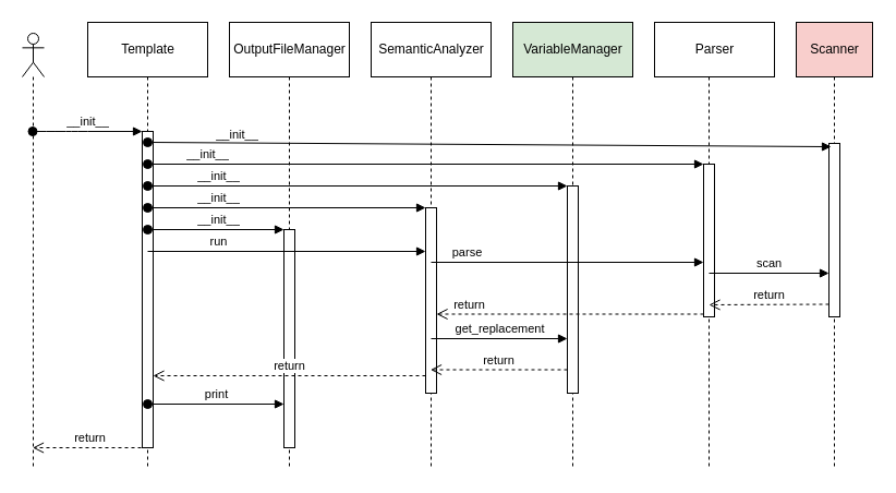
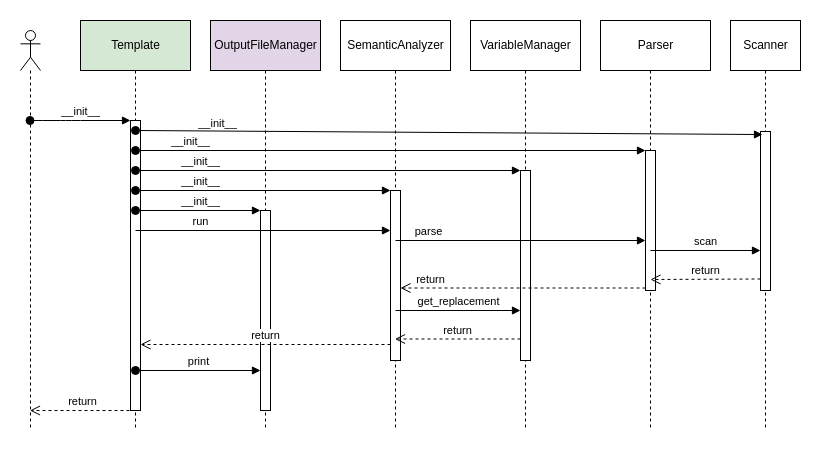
  <mxCell id="0" />
  <mxCell id="1" parent="0" />
  <mxCell id="2" value="" style="shape=umlLifeline;participant=umlEntity;perimeter=lifelinePerimeter;whiteSpace=wrap;html=1;container=1;collapsible=0;recursiveResize=0;verticalAlign=top;spacingTop=36;labelBackgroundColor=#ffffff;outlineConnect=0;" vertex="1" parent="1"><mxGeometry x="630" y="30" width="40" height="400" as="geometry" /></mxCell>
  <mxCell id="3" value="" style="html=1;points=[];perimeter=orthogonalPerimeter;" vertex="1" parent="2"><mxGeometry x="15" y="210" width="10" height="50" as="geometry" /></mxCell>
  <mxCell id="4" value="" style="html=1;points=[];perimeter=orthogonalPerimeter;" vertex="1" parent="2"><mxGeometry x="15" y="120" width="10" height="140" as="geometry" /></mxCell>
  <mxCell id="5" value="" style="shape=umlLifeline;participant=umlEntity;perimeter=lifelinePerimeter;whiteSpace=wrap;html=1;container=1;collapsible=0;recursiveResize=0;verticalAlign=top;spacingTop=36;labelBackgroundColor=#ffffff;outlineConnect=0;" vertex="1" parent="1"><mxGeometry x="745" y="30" width="40" height="400" as="geometry" /></mxCell>
  <mxCell id="6" value="" style="html=1;points=[];perimeter=orthogonalPerimeter;" vertex="1" parent="5"><mxGeometry x="15" y="220" width="10" height="30" as="geometry" /></mxCell>
  <mxCell id="7" value="" style="html=1;points=[];perimeter=orthogonalPerimeter;" vertex="1" parent="5"><mxGeometry x="15" y="101" width="10" height="159" as="geometry" /></mxCell>
  <mxCell id="8" value="" style="shape=umlLifeline;participant=umlEntity;perimeter=lifelinePerimeter;whiteSpace=wrap;html=1;container=1;collapsible=0;recursiveResize=0;verticalAlign=top;spacingTop=36;labelBackgroundColor=#ffffff;outlineConnect=0;" vertex="1" parent="1"><mxGeometry x="505" y="30" width="40" height="400" as="geometry" /></mxCell>
  <mxCell id="9" value="" style="html=1;points=[];perimeter=orthogonalPerimeter;" vertex="1" parent="8"><mxGeometry x="15" y="280" width="10" height="30" as="geometry" /></mxCell>
  <mxCell id="10" value="" style="html=1;points=[];perimeter=orthogonalPerimeter;" vertex="1" parent="8"><mxGeometry x="15" y="140" width="10" height="190" as="geometry" /></mxCell>
  <mxCell id="11" value="" style="shape=umlLifeline;participant=umlEntity;perimeter=lifelinePerimeter;whiteSpace=wrap;html=1;container=1;collapsible=0;recursiveResize=0;verticalAlign=top;spacingTop=36;labelBackgroundColor=#ffffff;outlineConnect=0;" vertex="1" parent="1"><mxGeometry x="375" y="30" width="40" height="400" as="geometry" /></mxCell>
  <mxCell id="12" value="" style="html=1;points=[];perimeter=orthogonalPerimeter;" vertex="1" parent="11"><mxGeometry x="15" y="200" width="10" height="120" as="geometry" /></mxCell>
  <mxCell id="13" value="" style="html=1;points=[];perimeter=orthogonalPerimeter;" vertex="1" parent="11"><mxGeometry x="15" y="160" width="10" height="170" as="geometry" /></mxCell>
  <mxCell id="14" value="" style="shape=umlLifeline;participant=umlEntity;perimeter=lifelinePerimeter;whiteSpace=wrap;html=1;container=1;collapsible=0;recursiveResize=0;verticalAlign=top;spacingTop=36;labelBackgroundColor=#ffffff;outlineConnect=0;" vertex="1" parent="1"><mxGeometry x="245" y="30" width="40" height="400" as="geometry" /></mxCell>
  <mxCell id="15" value="" style="html=1;points=[];perimeter=orthogonalPerimeter;" vertex="1" parent="14"><mxGeometry x="15" y="180" width="10" height="200" as="geometry" /></mxCell>
  <mxCell id="16" value="" style="shape=umlLifeline;participant=umlEntity;perimeter=lifelinePerimeter;whiteSpace=wrap;html=1;container=1;collapsible=0;recursiveResize=0;verticalAlign=top;spacingTop=36;labelBackgroundColor=#ffffff;outlineConnect=0;" vertex="1" parent="1"><mxGeometry x="115" y="30" width="40" height="400" as="geometry" /></mxCell>
  <mxCell id="17" value="" style="html=1;points=[];perimeter=orthogonalPerimeter;" vertex="1" parent="16"><mxGeometry x="15" y="90" width="10" height="290" as="geometry" /></mxCell>
- <mxCell id="18" value="Template" style="html=1;" vertex="1" parent="1"><mxGeometry x="80" y="20" width="110" height="50" as="geometry" /></mxCell>
- <mxCell id="19" value="OutputFileManager" style="html=1;" vertex="1" parent="1"><mxGeometry x="210" y="20" width="110" height="50" as="geometry" /></mxCell>
+ <mxCell id="18" value="Template" style="html=1;fillColor=#d5e8d4;" vertex="1" parent="1"><mxGeometry x="80" y="20" width="110" height="50" as="geometry" /></mxCell>
+ <mxCell id="19" value="OutputFileManager" style="html=1;fillColor=#e1d5e7;" vertex="1" parent="1"><mxGeometry x="210" y="20" width="110" height="50" as="geometry" /></mxCell>
  <mxCell id="20" value="SemanticAnalyzer" style="html=1;" vertex="1" parent="1"><mxGeometry x="340" y="20" width="110" height="50" as="geometry" /></mxCell>
- <mxCell id="21" value="VariableManager" style="html=1;fillColor=#d5e8d4;" vertex="1" parent="1"><mxGeometry x="470" y="20" width="110" height="50" as="geometry" /></mxCell>
- <mxCell id="22" value="Scanner" style="html=1;fillColor=#f8cecc;" vertex="1" parent="1"><mxGeometry x="730" y="20" width="70" height="50" as="geometry" /></mxCell>
+ <mxCell id="21" value="VariableManager" style="html=1;" vertex="1" parent="1"><mxGeometry x="470" y="20" width="110" height="50" as="geometry" /></mxCell>
+ <mxCell id="22" value="Scanner" style="html=1;" vertex="1" parent="1"><mxGeometry x="730" y="20" width="70" height="50" as="geometry" /></mxCell>
  <mxCell id="23" value="Parser" style="html=1;" vertex="1" parent="1"><mxGeometry x="600" y="20" width="110" height="50" as="geometry" /></mxCell>
  <mxCell id="24" value="" style="shape=umlLifeline;participant=umlActor;perimeter=lifelinePerimeter;whiteSpace=wrap;html=1;container=1;collapsible=0;recursiveResize=0;verticalAlign=top;spacingTop=36;labelBackgroundColor=#ffffff;outlineConnect=0;" vertex="1" parent="1"><mxGeometry x="20" y="30" width="20" height="400" as="geometry" /></mxCell>
  <mxCell id="25" value="&lt;div&gt;__init__&lt;/div&gt;" style="html=1;verticalAlign=bottom;startArrow=oval;endArrow=block;startSize=8;" edge="1" target="17" parent="1" source="24"><mxGeometry relative="1" as="geometry"><mxPoint x="70" y="110" as="sourcePoint" /><Array as="points"><mxPoint x="50" y="120" /><mxPoint x="70" y="120" /></Array></mxGeometry></mxCell>
  <mxCell id="26" value="__init__" style="html=1;verticalAlign=bottom;startArrow=oval;endArrow=block;startSize=8;entryX=0.2;entryY=0.019;entryDx=0;entryDy=0;entryPerimeter=0;" edge="1" target="7" parent="1"><mxGeometry x="-0.737" y="-1" relative="1" as="geometry"><mxPoint x="135" y="130" as="sourcePoint" /><mxPoint x="720" y="131" as="targetPoint" /><mxPoint as="offset" /></mxGeometry></mxCell>
  <mxCell id="27" value="__init__" style="html=1;verticalAlign=bottom;startArrow=oval;endArrow=block;startSize=8;" edge="1" target="4" parent="1"><mxGeometry x="-0.783" relative="1" as="geometry"><mxPoint x="135" y="150" as="sourcePoint" /><mxPoint as="offset" /></mxGeometry></mxCell>
  <mxCell id="28" value="__init__" style="html=1;verticalAlign=bottom;startArrow=oval;endArrow=block;startSize=8;" edge="1" parent="1"><mxGeometry x="-0.662" relative="1" as="geometry"><mxPoint x="135" y="170" as="sourcePoint" /><mxPoint x="520" y="170" as="targetPoint" /><mxPoint as="offset" /></mxGeometry></mxCell>
  <mxCell id="29" value="__init__" style="html=1;verticalAlign=bottom;startArrow=oval;endArrow=block;startSize=8;" edge="1" target="13" parent="1"><mxGeometry x="-0.49" relative="1" as="geometry"><mxPoint x="135" y="190" as="sourcePoint" /><mxPoint as="offset" /></mxGeometry></mxCell>
  <mxCell id="30" value="__init__" style="html=1;verticalAlign=bottom;startArrow=oval;endArrow=block;startSize=8;" edge="1" target="15" parent="1"><mxGeometry x="0.04" relative="1" as="geometry"><mxPoint x="135" y="210" as="sourcePoint" /><mxPoint as="offset" /></mxGeometry></mxCell>
  <mxCell id="31" value="run" style="html=1;verticalAlign=bottom;endArrow=block;entryX=0;entryY=0;" edge="1" target="12" parent="1"><mxGeometry x="-0.49" relative="1" as="geometry"><mxPoint x="135" y="230" as="sourcePoint" /><mxPoint as="offset" /></mxGeometry></mxCell>
  <mxCell id="32" value="return" style="html=1;verticalAlign=bottom;endArrow=open;dashed=1;endSize=8;exitX=0;exitY=0.95;" edge="1" source="12" parent="1" target="17"><mxGeometry relative="1" as="geometry"><mxPoint x="135" y="306" as="targetPoint" /><Array as="points" /></mxGeometry></mxCell>
  <mxCell id="33" value="parse" style="html=1;verticalAlign=bottom;endArrow=block;entryX=0;entryY=0;" edge="1" target="3" parent="1"><mxGeometry x="-0.735" relative="1" as="geometry"><mxPoint x="395" y="240" as="sourcePoint" /><mxPoint as="offset" /></mxGeometry></mxCell>
  <mxCell id="34" value="return" style="html=1;verticalAlign=bottom;endArrow=open;dashed=1;endSize=8;exitX=0;exitY=0.95;" edge="1" source="3" parent="1" target="13"><mxGeometry x="0.755" relative="1" as="geometry"><mxPoint x="395" y="316" as="targetPoint" /><mxPoint as="offset" /></mxGeometry></mxCell>
  <mxCell id="35" value="scan" style="html=1;verticalAlign=bottom;endArrow=block;entryX=0;entryY=0;" edge="1" target="6" parent="1"><mxGeometry relative="1" as="geometry"><mxPoint x="650" y="250" as="sourcePoint" /></mxGeometry></mxCell>
  <mxCell id="36" value="return" style="html=1;verticalAlign=bottom;endArrow=open;dashed=1;endSize=8;exitX=0;exitY=0.95;" edge="1" source="6" parent="1"><mxGeometry relative="1" as="geometry"><mxPoint x="650" y="279" as="targetPoint" /></mxGeometry></mxCell>
  <mxCell id="37" value="get_replacement" style="html=1;verticalAlign=bottom;endArrow=block;entryX=0;entryY=0;" edge="1" target="9" parent="1"><mxGeometry relative="1" as="geometry"><mxPoint x="395" y="310" as="sourcePoint" /></mxGeometry></mxCell>
  <mxCell id="38" value="return" style="html=1;verticalAlign=bottom;endArrow=open;dashed=1;endSize=8;exitX=0;exitY=0.95;" edge="1" source="9" parent="1" target="11"><mxGeometry relative="1" as="geometry"><mxPoint x="395" y="376" as="targetPoint" /></mxGeometry></mxCell>
  <mxCell id="39" value="print" style="html=1;verticalAlign=bottom;startArrow=oval;startFill=1;endArrow=block;startSize=8;" edge="1" parent="1" target="15"><mxGeometry width="60" relative="1" as="geometry"><mxPoint x="135" y="370" as="sourcePoint" /><mxPoint x="195" y="370" as="targetPoint" /></mxGeometry></mxCell>
  <mxCell id="40" value="return" style="html=1;verticalAlign=bottom;endArrow=open;dashed=1;endSize=8;" edge="1" parent="1" target="24"><mxGeometry relative="1" as="geometry"><mxPoint x="135" y="410" as="sourcePoint" /><mxPoint x="55" y="410" as="targetPoint" /></mxGeometry></mxCell>
